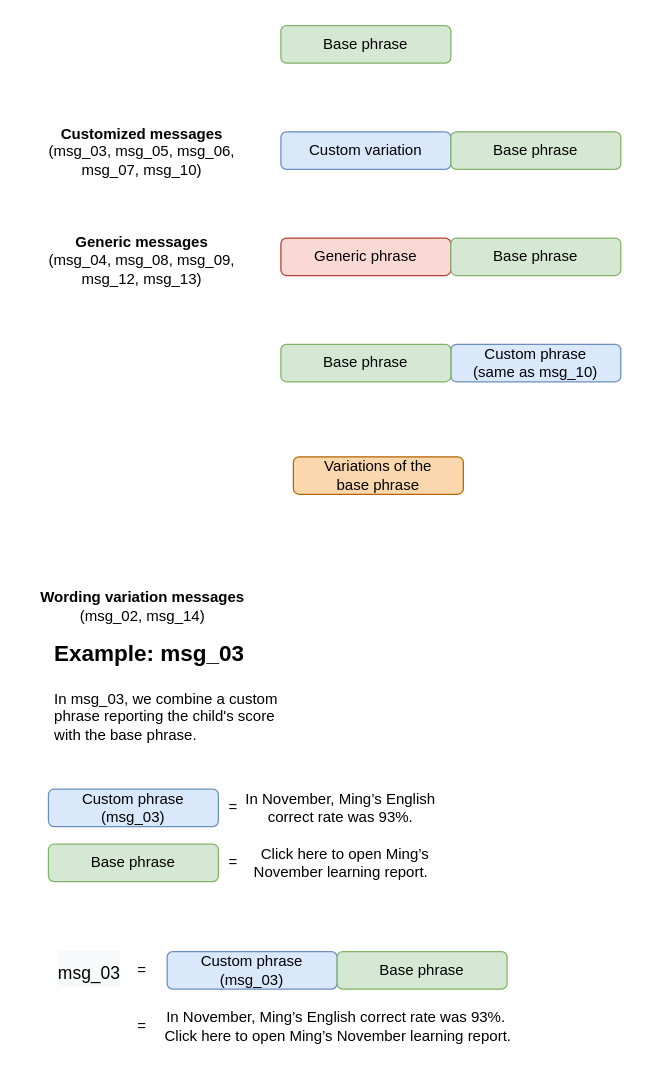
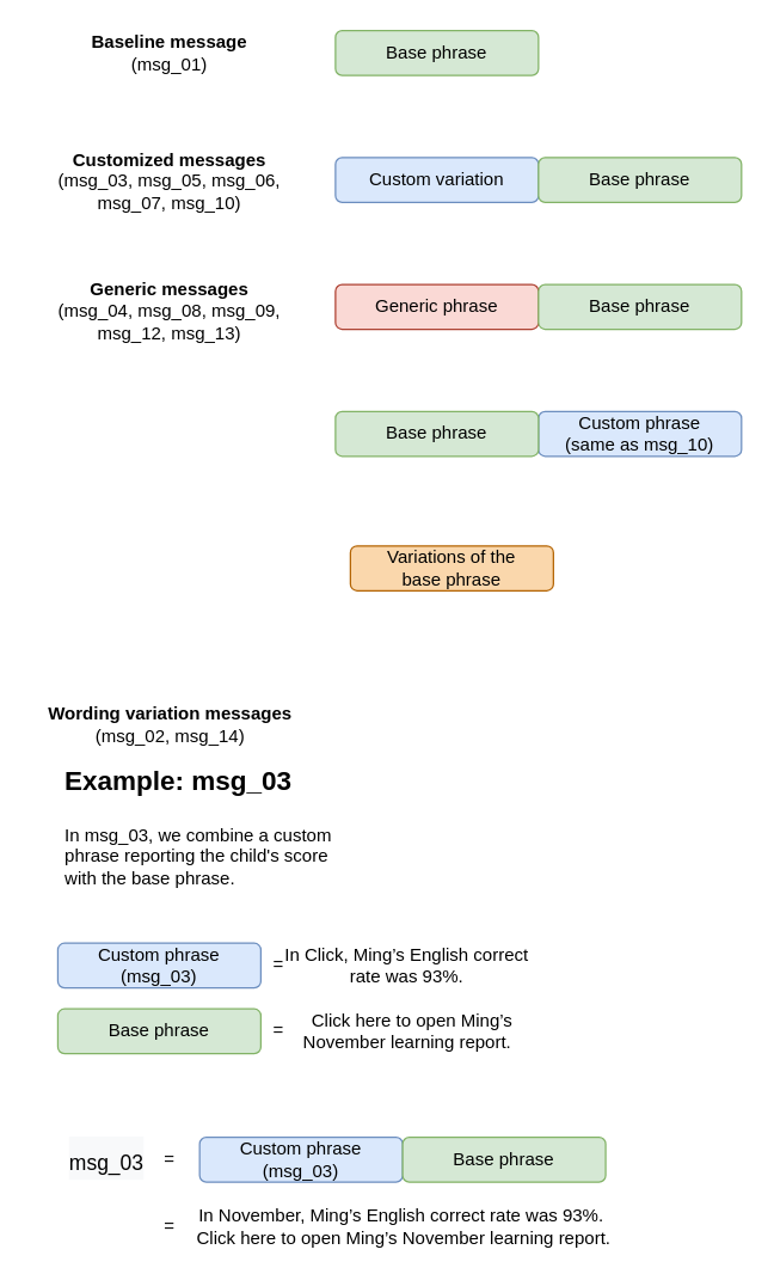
  <mxCell id="0" />
  <mxCell id="1" parent="0" />
  <mxCell id="2" value="Base phrase" style="rounded=1;whiteSpace=wrap;html=1;fillColor=#d5e8d4;strokeColor=#82b366;" vertex="1" parent="1"><mxGeometry x="224" y="20" width="136" height="30" as="geometry" /></mxCell>
+ <mxCell id="3" value="&lt;b&gt;Baseline message&lt;/b&gt;&lt;br&gt;(msg_01)" style="text;html=1;strokeColor=none;fillColor=none;align=center;verticalAlign=middle;whiteSpace=wrap;rounded=0;" vertex="1" parent="1"><mxGeometry x="58" y="25" width="110" height="20" as="geometry" /></mxCell>
  <mxCell id="4" value="&lt;b&gt;Customized messages&lt;/b&gt;&lt;br&gt;(msg_03, msg_05, msg_06, msg_07, msg_10)" style="text;html=1;strokeColor=none;fillColor=none;align=center;verticalAlign=middle;whiteSpace=wrap;rounded=0;" vertex="1" parent="1"><mxGeometry x="33" y="111" width="160" height="20" as="geometry" /></mxCell>
  <mxCell id="5" value="&lt;b&gt;Generic messages&lt;br&gt;&lt;/b&gt;(msg_04, msg_08, msg_09, msg_12, msg_13)" style="text;html=1;strokeColor=none;fillColor=none;align=center;verticalAlign=middle;whiteSpace=wrap;rounded=0;" vertex="1" parent="1"><mxGeometry x="33" y="198" width="160" height="20" as="geometry" /></mxCell>
  <mxCell id="6" value="&lt;b&gt;Wording variation messages&lt;br&gt;&lt;/b&gt;(msg_02, msg_14)" style="text;html=1;strokeColor=none;fillColor=none;align=center;verticalAlign=middle;whiteSpace=wrap;rounded=0;" vertex="1" parent="1"><mxGeometry x="20.5" y="475" width="185" height="20" as="geometry" /></mxCell>
  <mxCell id="7" value="Variations of the&lt;br&gt;base phrase" style="rounded=1;whiteSpace=wrap;html=1;fillColor=#fad7ac;strokeColor=#b46504;" vertex="1" parent="1"><mxGeometry x="234" y="365" width="136" height="30" as="geometry" /></mxCell>
  <mxCell id="8" value="" style="group" vertex="1" connectable="0" parent="1"><mxGeometry x="224" y="105" width="272" height="30" as="geometry" /></mxCell>
  <mxCell id="9" value="Custom variation" style="rounded=1;whiteSpace=wrap;html=1;fillColor=#dae8fc;strokeColor=#6c8ebf;" vertex="1" parent="8"><mxGeometry width="136" height="30" as="geometry" /></mxCell>
  <mxCell id="10" value="Base phrase" style="rounded=1;whiteSpace=wrap;html=1;fillColor=#d5e8d4;strokeColor=#82b366;" vertex="1" parent="8"><mxGeometry x="136" width="136" height="30" as="geometry" /></mxCell>
  <mxCell id="11" value="" style="group" vertex="1" connectable="0" parent="1"><mxGeometry x="224" y="190" width="272" height="30" as="geometry" /></mxCell>
  <mxCell id="12" value="Generic phrase" style="rounded=1;whiteSpace=wrap;html=1;fillColor=#fad9d5;strokeColor=#ae4132;" vertex="1" parent="11"><mxGeometry width="136" height="30" as="geometry" /></mxCell>
  <mxCell id="13" value="Base phrase" style="rounded=1;whiteSpace=wrap;html=1;fillColor=#d5e8d4;strokeColor=#82b366;" vertex="1" parent="11"><mxGeometry x="136" width="136" height="30" as="geometry" /></mxCell>
  <mxCell id="14" value="" style="group" vertex="1" connectable="0" parent="1"><mxGeometry x="224" y="275" width="272" height="30" as="geometry" /></mxCell>
  <mxCell id="15" value="Custom phrase&lt;br&gt;(same as msg_10)" style="rounded=1;whiteSpace=wrap;html=1;fillColor=#dae8fc;strokeColor=#6c8ebf;" vertex="1" parent="14"><mxGeometry x="136" width="136" height="30" as="geometry" /></mxCell>
  <mxCell id="16" value="Base phrase" style="rounded=1;whiteSpace=wrap;html=1;fillColor=#d5e8d4;strokeColor=#82b366;" vertex="1" parent="14"><mxGeometry width="136" height="30" as="geometry" /></mxCell>
  <mxCell id="17" value="&lt;h1&gt;&lt;font style=&quot;font-size: 18px&quot;&gt;Example: msg_03&lt;/font&gt;&lt;/h1&gt;&lt;p&gt;In msg_03, we combine a custom phrase reporting the child's score with the base phrase.&lt;/p&gt;" style="text;html=1;strokeColor=none;fillColor=none;spacing=5;spacingTop=-20;whiteSpace=wrap;overflow=hidden;rounded=0;" vertex="1" parent="1"><mxGeometry x="38" y="501" width="190" height="120" as="geometry" /></mxCell>
  <mxCell id="18" value="" style="group" vertex="1" connectable="0" parent="1"><mxGeometry x="38" y="675" width="311" height="30" as="geometry" /></mxCell>
  <mxCell id="19" value="&amp;nbsp;Click here to open Ming’s November learning report.&amp;nbsp;" style="text;html=1;strokeColor=none;fillColor=none;align=center;verticalAlign=middle;whiteSpace=wrap;rounded=0;" vertex="1" parent="18"><mxGeometry x="161" y="5" width="150" height="20" as="geometry" /></mxCell>
  <mxCell id="20" value="Base phrase" style="rounded=1;whiteSpace=wrap;html=1;fillColor=#d5e8d4;strokeColor=#82b366;" vertex="1" parent="18"><mxGeometry width="136" height="30" as="geometry" /></mxCell>
  <mxCell id="21" value="=" style="text;html=1;strokeColor=none;fillColor=none;align=center;verticalAlign=middle;whiteSpace=wrap;rounded=0;" vertex="1" parent="18"><mxGeometry x="128" y="5" width="40" height="20" as="geometry" /></mxCell>
  <mxCell id="22" value="" style="group" vertex="1" connectable="0" parent="1"><mxGeometry x="38" y="631" width="319" height="30" as="geometry" /></mxCell>
- <mxCell id="23" value="&lt;div&gt;In November, Ming’s English correct rate was 93%.&lt;/div&gt;" style="text;html=1;strokeColor=none;fillColor=none;align=center;verticalAlign=middle;whiteSpace=wrap;rounded=0;" vertex="1" parent="22"><mxGeometry x="149" y="5" width="170" height="20" as="geometry" /></mxCell>
+ <mxCell id="23" value="&lt;div&gt;In Click, Ming’s English correct rate was 93%.&lt;/div&gt;" style="text;html=1;strokeColor=none;fillColor=none;align=center;verticalAlign=middle;whiteSpace=wrap;rounded=0;" vertex="1" parent="22"><mxGeometry x="149" y="5" width="170" height="20" as="geometry" /></mxCell>
  <mxCell id="24" value="Custom phrase (msg_03)" style="rounded=1;whiteSpace=wrap;html=1;fillColor=#dae8fc;strokeColor=#6c8ebf;" vertex="1" parent="22"><mxGeometry width="136" height="30" as="geometry" /></mxCell>
  <mxCell id="25" value="=" style="text;html=1;strokeColor=none;fillColor=none;align=center;verticalAlign=middle;whiteSpace=wrap;rounded=0;" vertex="1" parent="22"><mxGeometry x="128" y="5" width="40" height="20" as="geometry" /></mxCell>
  <mxCell id="26" value="" style="group" vertex="1" connectable="0" parent="1"><mxGeometry x="44" y="738" width="372" height="93" as="geometry" /></mxCell>
  <mxCell id="27" value="&lt;h1 style=&quot;color: rgb(0 , 0 , 0) ; font-family: &amp;#34;helvetica&amp;#34; ; font-style: normal ; letter-spacing: normal ; text-align: left ; text-indent: 0px ; text-transform: none ; word-spacing: 0px ; background-color: rgb(248 , 249 , 250)&quot;&gt;&lt;font style=&quot;font-weight: normal ; font-size: 14px&quot;&gt;msg_03&lt;/font&gt;&lt;/h1&gt;" style="text;whiteSpace=wrap;html=1;" vertex="1" parent="26"><mxGeometry width="80" height="70.5" as="geometry" /></mxCell>
  <mxCell id="28" value="" style="group" vertex="1" connectable="0" parent="26"><mxGeometry x="89" y="23" width="272" height="30" as="geometry" /></mxCell>
  <mxCell id="29" value="Custom phrase&lt;br&gt;(msg_03)" style="rounded=1;whiteSpace=wrap;html=1;fillColor=#dae8fc;strokeColor=#6c8ebf;" vertex="1" parent="28"><mxGeometry width="136" height="30" as="geometry" /></mxCell>
  <mxCell id="30" value="Base phrase" style="rounded=1;whiteSpace=wrap;html=1;fillColor=#d5e8d4;strokeColor=#82b366;" vertex="1" parent="28"><mxGeometry x="136" width="136" height="30" as="geometry" /></mxCell>
  <mxCell id="31" value="=" style="text;html=1;strokeColor=none;fillColor=none;align=center;verticalAlign=middle;whiteSpace=wrap;rounded=0;" vertex="1" parent="26"><mxGeometry x="49" y="73" width="40" height="20" as="geometry" /></mxCell>
  <mxCell id="32" value="&lt;div&gt;In November, Ming’s English correct rate was 93%.&amp;nbsp;&lt;/div&gt;&amp;nbsp;Click here to open Ming’s November learning report.&amp;nbsp;" style="text;html=1;strokeColor=none;fillColor=none;align=center;verticalAlign=middle;whiteSpace=wrap;rounded=0;" vertex="1" parent="26"><mxGeometry x="80" y="73" width="292" height="20" as="geometry" /></mxCell>
  <mxCell id="33" value="=" style="text;html=1;strokeColor=none;fillColor=none;align=center;verticalAlign=middle;whiteSpace=wrap;rounded=0;" vertex="1" parent="26"><mxGeometry x="49" y="28" width="40" height="20" as="geometry" /></mxCell>
